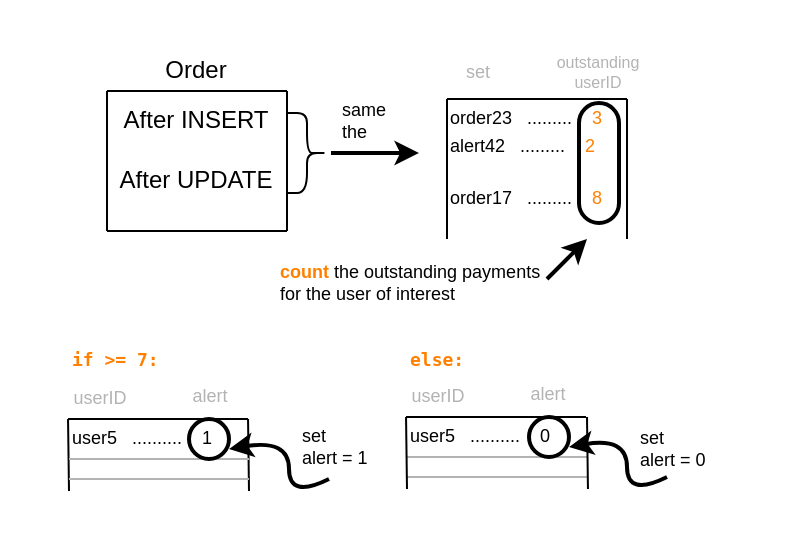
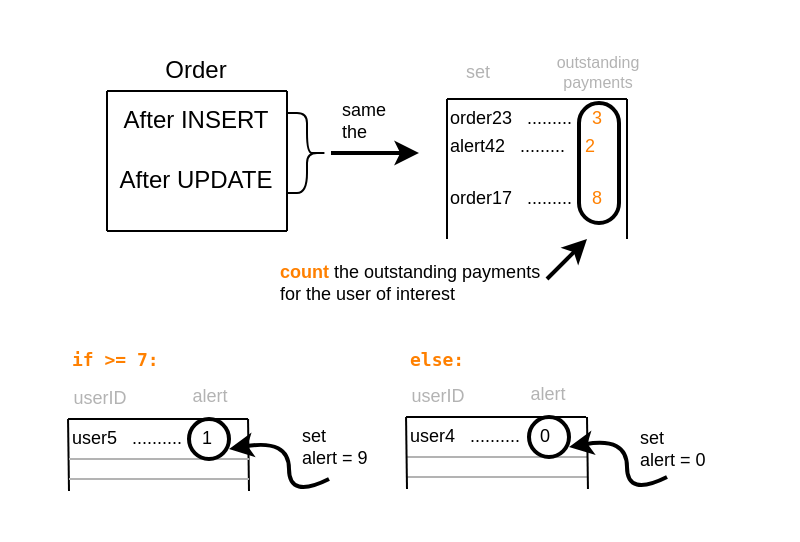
  <mxCell id="0" />
  <mxCell id="1" parent="0" />
  <mxCell id="2" value="Order" style="text;html=1;strokeColor=none;fillColor=none;align=center;verticalAlign=middle;whiteSpace=wrap;rounded=0;" vertex="1" parent="1"><mxGeometry x="53" y="20" width="90" height="30" as="geometry" /></mxCell>
  <mxCell id="3" value="" style="endArrow=none;html=1;rounded=0;" edge="1" parent="1"><mxGeometry width="50" height="50" relative="1" as="geometry"><mxPoint x="53" y="115" as="sourcePoint" /><mxPoint x="53" y="45" as="targetPoint" /></mxGeometry></mxCell>
  <mxCell id="4" value="" style="endArrow=none;html=1;rounded=0;" edge="1" parent="1"><mxGeometry width="50" height="50" relative="1" as="geometry"><mxPoint x="143" y="115" as="sourcePoint" /><mxPoint x="143" y="45" as="targetPoint" /></mxGeometry></mxCell>
  <mxCell id="5" value="" style="endArrow=none;html=1;rounded=0;fontStyle=0" edge="1" parent="1"><mxGeometry width="50" height="50" relative="1" as="geometry"><mxPoint x="143" y="45" as="sourcePoint" /><mxPoint x="53" y="45" as="targetPoint" /></mxGeometry></mxCell>
  <mxCell id="6" value="After INSERT" style="text;html=1;strokeColor=none;fillColor=none;align=center;verticalAlign=middle;whiteSpace=wrap;rounded=0;" vertex="1" parent="1"><mxGeometry x="53" y="45" width="90" height="30" as="geometry" /></mxCell>
  <mxCell id="7" value="After UPDATE" style="text;html=1;strokeColor=none;fillColor=none;align=center;verticalAlign=middle;whiteSpace=wrap;rounded=0;" vertex="1" parent="1"><mxGeometry x="53" y="75" width="90" height="30" as="geometry" /></mxCell>
  <mxCell id="8" value="" style="endArrow=none;html=1;rounded=0;fontStyle=0" edge="1" parent="1"><mxGeometry width="50" height="50" relative="1" as="geometry"><mxPoint x="143" y="115" as="sourcePoint" /><mxPoint x="53" y="115" as="targetPoint" /></mxGeometry></mxCell>
  <mxCell id="9" value="" style="shape=curlyBracket;whiteSpace=wrap;html=1;rounded=1;fontSize=9;direction=west;" vertex="1" parent="1"><mxGeometry x="143" y="56" width="20" height="40" as="geometry" /></mxCell>
  <mxCell id="10" value="" style="edgeStyle=segmentEdgeStyle;endArrow=classic;html=1;rounded=0;fontSize=9;strokeWidth=2;" edge="1" parent="1"><mxGeometry width="50" height="50" relative="1" as="geometry"><mxPoint x="165" y="76" as="sourcePoint" /><mxPoint x="209" y="76" as="targetPoint" /></mxGeometry></mxCell>
  <mxCell id="11" value="" style="endArrow=none;html=1;rounded=0;" edge="1" parent="1"><mxGeometry width="50" height="50" relative="1" as="geometry"><mxPoint x="223" y="119" as="sourcePoint" /><mxPoint x="223" y="49" as="targetPoint" /></mxGeometry></mxCell>
  <mxCell id="12" value="" style="endArrow=none;html=1;rounded=0;" edge="1" parent="1"><mxGeometry width="50" height="50" relative="1" as="geometry"><mxPoint x="313" y="119" as="sourcePoint" /><mxPoint x="313" y="49" as="targetPoint" /></mxGeometry></mxCell>
  <mxCell id="13" value="" style="endArrow=none;html=1;rounded=0;fontStyle=0" edge="1" parent="1"><mxGeometry width="50" height="50" relative="1" as="geometry"><mxPoint x="313" y="49" as="sourcePoint" /><mxPoint x="223" y="49" as="targetPoint" /></mxGeometry></mxCell>
  <mxCell id="14" value="&lt;div align=&quot;left&quot;&gt;order23&amp;nbsp;&amp;nbsp; .........&amp;nbsp; &amp;nbsp; &lt;font color=&quot;#FF8000&quot;&gt;3&lt;/font&gt;&lt;/div&gt;" style="text;html=1;strokeColor=none;fillColor=none;align=left;verticalAlign=middle;whiteSpace=wrap;rounded=0;fontSize=9;" vertex="1" parent="1"><mxGeometry x="223" y="49" width="90" height="20" as="geometry" /></mxCell>
  <mxCell id="15" value="&lt;div align=&quot;left&quot;&gt;alert42 &amp;nbsp; .........&amp;nbsp; &amp;nbsp; &lt;font color=&quot;#FF8000&quot;&gt;2&lt;/font&gt;&lt;/div&gt;" style="text;html=1;strokeColor=none;fillColor=none;align=left;verticalAlign=middle;whiteSpace=wrap;rounded=0;fontSize=9;" vertex="1" parent="1"><mxGeometry x="223" y="63" width="90" height="20" as="geometry" /></mxCell>
  <mxCell id="16" value="&lt;div align=&quot;left&quot;&gt;order17 &amp;nbsp; ......... &amp;nbsp;&amp;nbsp; &lt;font color=&quot;#FF8000&quot;&gt;8&lt;/font&gt;&lt;/div&gt;" style="text;html=1;strokeColor=none;fillColor=none;align=left;verticalAlign=middle;whiteSpace=wrap;rounded=0;fontSize=9;" vertex="1" parent="1"><mxGeometry x="223" y="89" width="90" height="20" as="geometry" /></mxCell>
  <mxCell id="17" value="" style="rounded=1;whiteSpace=wrap;html=1;fontSize=9;fillColor=none;arcSize=50;strokeWidth=2;" vertex="1" parent="1"><mxGeometry x="289" y="51" width="20" height="60" as="geometry" /></mxCell>
- <mxCell id="18" value="&lt;div style=&quot;font-size: 8px&quot;&gt;&lt;font style=&quot;font-size: 8px&quot;&gt;outstanding&lt;/font&gt;&lt;/div&gt;&lt;div style=&quot;font-size: 8px&quot;&gt;&lt;font style=&quot;font-size: 8px&quot;&gt;userID&lt;br&gt;&lt;/font&gt;&lt;/div&gt;" style="text;html=1;strokeColor=none;fillColor=none;align=center;verticalAlign=middle;whiteSpace=wrap;rounded=0;fontSize=9;fontColor=#B3B3B3;" vertex="1" parent="1"><mxGeometry x="269" y="21" width="60" height="30" as="geometry" /></mxCell>
+ <mxCell id="18" value="&lt;div style=&quot;font-size: 8px&quot;&gt;&lt;font style=&quot;font-size: 8px&quot;&gt;outstanding&lt;/font&gt;&lt;/div&gt;&lt;div style=&quot;font-size: 8px&quot;&gt;&lt;font style=&quot;font-size: 8px&quot;&gt;payments&lt;br&gt;&lt;/font&gt;&lt;/div&gt;" style="text;html=1;strokeColor=none;fillColor=none;align=center;verticalAlign=middle;whiteSpace=wrap;rounded=0;fontSize=9;fontColor=#B3B3B3;" vertex="1" parent="1"><mxGeometry x="269" y="21" width="60" height="30" as="geometry" /></mxCell>
  <mxCell id="19" value="" style="endArrow=classic;html=1;rounded=0;fontSize=9;strokeWidth=2;" edge="1" parent="1"><mxGeometry width="50" height="50" relative="1" as="geometry"><mxPoint x="273" y="139" as="sourcePoint" /><mxPoint x="293" y="119" as="targetPoint" /></mxGeometry></mxCell>
  <mxCell id="20" value="&lt;b&gt;&lt;font color=&quot;#FF8000&quot;&gt;count&lt;/font&gt;&lt;/b&gt; the outstanding payments for the user of interest" style="text;html=1;strokeColor=none;fillColor=none;align=left;verticalAlign=middle;whiteSpace=wrap;rounded=0;fontSize=9;" vertex="1" parent="1"><mxGeometry x="138" y="131" width="140" height="20" as="geometry" /></mxCell>
  <mxCell id="21" value="&lt;pre&gt;else:&lt;/pre&gt;" style="text;html=1;strokeColor=none;fillColor=none;align=left;verticalAlign=middle;whiteSpace=wrap;rounded=0;fontSize=9;fontStyle=1;fontColor=#FF8000;" vertex="1" parent="1"><mxGeometry x="202.52" y="170" width="130" height="20" as="geometry" /></mxCell>
  <mxCell id="22" value="&lt;pre&gt;&lt;font color=&quot;#FF8000&quot;&gt;if &amp;gt;= 7:&lt;/font&gt;&lt;/pre&gt;" style="text;html=1;strokeColor=none;fillColor=none;align=left;verticalAlign=middle;whiteSpace=wrap;rounded=0;fontSize=9;fontStyle=1" vertex="1" parent="1"><mxGeometry x="34" y="170" width="130" height="20" as="geometry" /></mxCell>
  <mxCell id="23" value="" style="endArrow=none;html=1;rounded=0;" edge="1" parent="1"><mxGeometry width="50" height="50" relative="1" as="geometry"><mxPoint x="34" y="245" as="sourcePoint" /><mxPoint x="33.52" y="209" as="targetPoint" /></mxGeometry></mxCell>
  <mxCell id="24" value="" style="endArrow=none;html=1;rounded=0;" edge="1" parent="1"><mxGeometry width="50" height="50" relative="1" as="geometry"><mxPoint x="124" y="245" as="sourcePoint" /><mxPoint x="123.52" y="209" as="targetPoint" /></mxGeometry></mxCell>
  <mxCell id="25" value="" style="endArrow=none;html=1;rounded=0;fontStyle=0" edge="1" parent="1"><mxGeometry width="50" height="50" relative="1" as="geometry"><mxPoint x="123.52" y="209" as="sourcePoint" /><mxPoint x="33.52" y="209" as="targetPoint" /></mxGeometry></mxCell>
  <mxCell id="26" value="user5 &amp;nbsp; .......... &amp;nbsp;&amp;nbsp; 1" style="text;html=1;strokeColor=none;fillColor=none;align=left;verticalAlign=middle;whiteSpace=wrap;rounded=0;fontSize=9;" vertex="1" parent="1"><mxGeometry x="33.52" y="209" width="90" height="20" as="geometry" /></mxCell>
  <mxCell id="27" value="" style="endArrow=none;html=1;rounded=0;fontStyle=0;strokeColor=#B3B3B3;" edge="1" parent="1"><mxGeometry width="50" height="50" relative="1" as="geometry"><mxPoint x="124" y="229" as="sourcePoint" /><mxPoint x="34" y="229" as="targetPoint" /></mxGeometry></mxCell>
  <mxCell id="28" value="" style="endArrow=none;html=1;rounded=0;fontStyle=0;strokeColor=#B3B3B3;" edge="1" parent="1"><mxGeometry width="50" height="50" relative="1" as="geometry"><mxPoint x="124" y="239" as="sourcePoint" /><mxPoint x="34" y="239" as="targetPoint" /></mxGeometry></mxCell>
  <mxCell id="29" value="" style="rounded=1;whiteSpace=wrap;html=1;fontSize=9;fillColor=none;arcSize=50;strokeWidth=2;" vertex="1" parent="1"><mxGeometry x="94" y="209" width="20" height="20" as="geometry" /></mxCell>
  <mxCell id="30" value="" style="curved=1;endArrow=classic;html=1;rounded=0;fontFamily=Courier New;fontSize=8;fontColor=#B3B3B3;strokeColor=#000000;strokeWidth=2;entryX=1;entryY=0.75;entryDx=0;entryDy=0;" edge="1" parent="1" target="29"><mxGeometry width="50" height="50" relative="1" as="geometry"><mxPoint x="164" y="239" as="sourcePoint" /><mxPoint x="194" y="249" as="targetPoint" /><Array as="points"><mxPoint x="144" y="249" /><mxPoint x="144" y="219" /></Array></mxGeometry></mxCell>
- <mxCell id="31" value="&lt;div&gt;set &lt;br&gt;&lt;/div&gt;&lt;div&gt;alert = 1&lt;/div&gt;" style="text;html=1;strokeColor=none;fillColor=none;align=left;verticalAlign=middle;whiteSpace=wrap;rounded=0;fontSize=9;" vertex="1" parent="1"><mxGeometry x="149" y="213" width="60" height="20" as="geometry" /></mxCell>
+ <mxCell id="31" value="&lt;div&gt;set &lt;br&gt;&lt;/div&gt;&lt;div&gt;alert = 9&lt;/div&gt;" style="text;html=1;strokeColor=none;fillColor=none;align=left;verticalAlign=middle;whiteSpace=wrap;rounded=0;fontSize=9;" vertex="1" parent="1"><mxGeometry x="149" y="213" width="60" height="20" as="geometry" /></mxCell>
  <mxCell id="32" value="alert" style="text;html=1;strokeColor=none;fillColor=none;align=center;verticalAlign=middle;whiteSpace=wrap;rounded=0;fontSize=9;fontColor=#B3B3B3;" vertex="1" parent="1"><mxGeometry x="75" y="183" width="60" height="30" as="geometry" /></mxCell>
  <mxCell id="33" value="set" style="text;html=1;strokeColor=none;fillColor=none;align=center;verticalAlign=middle;whiteSpace=wrap;rounded=0;fontSize=9;fontColor=#B3B3B3;" vertex="1" parent="1"><mxGeometry x="209" y="21" width="60" height="30" as="geometry" /></mxCell>
  <mxCell id="34" value="userID" style="text;html=1;strokeColor=none;fillColor=none;align=center;verticalAlign=middle;whiteSpace=wrap;rounded=0;fontSize=9;fontColor=#B3B3B3;" vertex="1" parent="1"><mxGeometry x="20" y="184" width="60" height="30" as="geometry" /></mxCell>
  <mxCell id="35" value="" style="endArrow=none;html=1;rounded=0;fontStyle=0" edge="1" parent="1"><mxGeometry width="50" height="50" relative="1" as="geometry"><mxPoint x="292.52" y="208" as="sourcePoint" /><mxPoint x="202.52" y="208" as="targetPoint" /></mxGeometry></mxCell>
- <mxCell id="36" value="user5 &amp;nbsp; .......... &amp;nbsp;&amp;nbsp; 0" style="text;html=1;strokeColor=none;fillColor=none;align=left;verticalAlign=middle;whiteSpace=wrap;rounded=0;fontSize=9;" vertex="1" parent="1"><mxGeometry x="202.52" y="208" width="90" height="20" as="geometry" /></mxCell>
+ <mxCell id="36" value="user4 &amp;nbsp; .......... &amp;nbsp;&amp;nbsp; 0" style="text;html=1;strokeColor=none;fillColor=none;align=left;verticalAlign=middle;whiteSpace=wrap;rounded=0;fontSize=9;" vertex="1" parent="1"><mxGeometry x="202.52" y="208" width="90" height="20" as="geometry" /></mxCell>
  <mxCell id="37" value="" style="endArrow=none;html=1;rounded=0;fontStyle=0;strokeColor=#B3B3B3;" edge="1" parent="1"><mxGeometry width="50" height="50" relative="1" as="geometry"><mxPoint x="293" y="228" as="sourcePoint" /><mxPoint x="203" y="228" as="targetPoint" /></mxGeometry></mxCell>
  <mxCell id="38" value="" style="endArrow=none;html=1;rounded=0;fontStyle=0;strokeColor=#B3B3B3;" edge="1" parent="1"><mxGeometry width="50" height="50" relative="1" as="geometry"><mxPoint x="293" y="238" as="sourcePoint" /><mxPoint x="203" y="238" as="targetPoint" /></mxGeometry></mxCell>
  <mxCell id="39" value="" style="rounded=1;whiteSpace=wrap;html=1;fontSize=9;fillColor=none;arcSize=50;strokeWidth=2;" vertex="1" parent="1"><mxGeometry x="264" y="208" width="20" height="20" as="geometry" /></mxCell>
  <mxCell id="40" value="" style="curved=1;endArrow=classic;html=1;rounded=0;fontFamily=Courier New;fontSize=8;fontColor=#B3B3B3;strokeColor=#000000;strokeWidth=2;entryX=1;entryY=0.75;entryDx=0;entryDy=0;" edge="1" parent="1" target="39"><mxGeometry width="50" height="50" relative="1" as="geometry"><mxPoint x="333" y="238" as="sourcePoint" /><mxPoint x="363" y="248" as="targetPoint" /><Array as="points"><mxPoint x="313" y="248" /><mxPoint x="313" y="218" /></Array></mxGeometry></mxCell>
  <mxCell id="41" value="&lt;div&gt;set &lt;br&gt;&lt;/div&gt;&lt;div&gt;alert = 0&lt;br&gt;&lt;/div&gt;" style="text;html=1;strokeColor=none;fillColor=none;align=left;verticalAlign=middle;whiteSpace=wrap;rounded=0;fontSize=9;" vertex="1" parent="1"><mxGeometry x="318" y="214" width="60" height="20" as="geometry" /></mxCell>
  <mxCell id="42" value="alert" style="text;html=1;strokeColor=none;fillColor=none;align=center;verticalAlign=middle;whiteSpace=wrap;rounded=0;fontSize=9;fontColor=#B3B3B3;" vertex="1" parent="1"><mxGeometry x="244" y="182" width="60" height="30" as="geometry" /></mxCell>
  <mxCell id="43" value="userID" style="text;html=1;strokeColor=none;fillColor=none;align=center;verticalAlign=middle;whiteSpace=wrap;rounded=0;fontSize=9;fontColor=#B3B3B3;" vertex="1" parent="1"><mxGeometry x="189" y="183" width="60" height="30" as="geometry" /></mxCell>
  <mxCell id="44" value="&lt;div&gt;same &lt;br&gt;&lt;/div&gt;&lt;div&gt;the&lt;br&gt;&lt;/div&gt;" style="text;html=1;strokeColor=none;fillColor=none;align=left;verticalAlign=middle;whiteSpace=wrap;rounded=0;fontSize=9;" vertex="1" parent="1"><mxGeometry x="169" y="50" width="30" height="20" as="geometry" /></mxCell>
  <mxCell id="45" value="" style="endArrow=none;html=1;rounded=0;" edge="1" parent="1"><mxGeometry width="50" height="50" relative="1" as="geometry"><mxPoint x="203" y="244" as="sourcePoint" /><mxPoint x="202.52" y="208" as="targetPoint" /></mxGeometry></mxCell>
  <mxCell id="46" value="" style="endArrow=none;html=1;rounded=0;" edge="1" parent="1"><mxGeometry width="50" height="50" relative="1" as="geometry"><mxPoint x="293.48" y="244" as="sourcePoint" /><mxPoint x="293" y="208" as="targetPoint" /></mxGeometry></mxCell>
